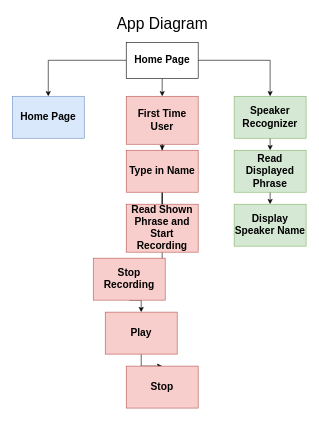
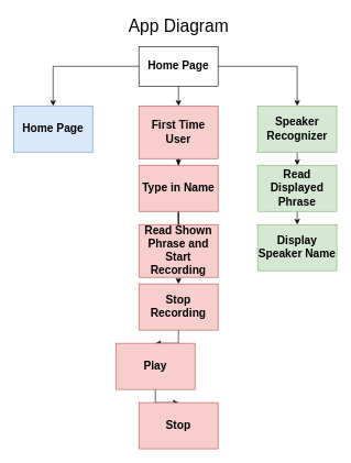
  <mxCell id="0" />
  <mxCell id="1" parent="0" />
  <mxCell id="2" style="edgeStyle=orthogonalEdgeStyle;rounded=0;orthogonalLoop=1;jettySize=auto;html=1;entryX=0.5;entryY=0;entryDx=0;entryDy=0;" edge="1" parent="1" source="5" target="6"><mxGeometry relative="1" as="geometry" /></mxCell>
  <mxCell id="3" style="edgeStyle=orthogonalEdgeStyle;rounded=0;orthogonalLoop=1;jettySize=auto;html=1;exitX=0.5;exitY=1;exitDx=0;exitDy=0;entryX=0.5;entryY=0;entryDx=0;entryDy=0;" edge="1" parent="1" source="5" target="8"><mxGeometry relative="1" as="geometry" /></mxCell>
  <mxCell id="4" style="edgeStyle=orthogonalEdgeStyle;rounded=0;orthogonalLoop=1;jettySize=auto;html=1;" edge="1" parent="1" source="5" target="10"><mxGeometry relative="1" as="geometry" /></mxCell>
  <mxCell id="5" value="Home Page" style="rounded=0;whiteSpace=wrap;html=1;fontSize=17;fontStyle=1" vertex="1" parent="1"><mxGeometry x="210" y="70" width="120" height="60" as="geometry" /></mxCell>
  <mxCell id="6" value="Home Page" style="rounded=0;whiteSpace=wrap;html=1;fillColor=#dae8fc;strokeColor=#6c8ebf;fontSize=17;fontStyle=1" vertex="1" parent="1"><mxGeometry x="20" y="160" width="120" height="70" as="geometry" /></mxCell>
  <mxCell id="7" value="" style="edgeStyle=orthogonalEdgeStyle;rounded=0;orthogonalLoop=1;jettySize=auto;html=1;" edge="1" parent="1" source="8" target="22"><mxGeometry relative="1" as="geometry" /></mxCell>
  <mxCell id="8" value="First Time User" style="rounded=0;whiteSpace=wrap;html=1;fillColor=#f8cecc;strokeColor=#b85450;fontSize=17;fontStyle=1" vertex="1" parent="1"><mxGeometry x="210" y="160" width="120" height="80" as="geometry" /></mxCell>
  <mxCell id="9" style="edgeStyle=orthogonalEdgeStyle;rounded=0;orthogonalLoop=1;jettySize=auto;html=1;exitX=0.5;exitY=1;exitDx=0;exitDy=0;entryX=0.5;entryY=0;entryDx=0;entryDy=0;" edge="1" parent="1" source="10" target="19"><mxGeometry relative="1" as="geometry" /></mxCell>
  <mxCell id="10" value="Speaker Recognizer" style="rounded=0;whiteSpace=wrap;html=1;fillColor=#d5e8d4;strokeColor=#82b366;fontSize=17;fontStyle=1" vertex="1" parent="1"><mxGeometry x="390" y="160" width="120" height="70" as="geometry" /></mxCell>
  <mxCell id="11" style="edgeStyle=orthogonalEdgeStyle;rounded=0;orthogonalLoop=1;jettySize=auto;html=1;exitX=0.5;exitY=1;exitDx=0;exitDy=0;entryX=0.5;entryY=0;entryDx=0;entryDy=0;" edge="1" parent="1" source="12" target="14"><mxGeometry relative="1" as="geometry" /></mxCell>
  <mxCell id="12" value="Read Shown Phrase and Start Recording" style="rounded=0;whiteSpace=wrap;html=1;fillColor=#f8cecc;strokeColor=#b85450;fontSize=17;fontStyle=1" vertex="1" parent="1"><mxGeometry x="210" y="340" width="120" height="80" as="geometry" /></mxCell>
  <mxCell id="13" style="edgeStyle=orthogonalEdgeStyle;rounded=0;orthogonalLoop=1;jettySize=auto;html=1;exitX=0.5;exitY=1;exitDx=0;exitDy=0;entryX=0.5;entryY=0;entryDx=0;entryDy=0;" edge="1" parent="1" source="14" target="16"><mxGeometry relative="1" as="geometry" /></mxCell>
- <mxCell id="14" value="Stop Recording" style="rounded=0;whiteSpace=wrap;html=1;fillColor=#f8cecc;strokeColor=#b85450;fontSize=17;fontStyle=1" vertex="1" parent="1"><mxGeometry x="155" y="430" width="120" height="70" as="geometry" /></mxCell>
+ <mxCell id="14" value="Stop Recording" style="rounded=0;whiteSpace=wrap;html=1;fillColor=#f8cecc;strokeColor=#b85450;fontSize=17;fontStyle=1" vertex="1" parent="1"><mxGeometry x="210" y="430" width="120" height="70" as="geometry" /></mxCell>
  <mxCell id="15" style="edgeStyle=orthogonalEdgeStyle;rounded=0;orthogonalLoop=1;jettySize=auto;html=1;exitX=0.5;exitY=1;exitDx=0;exitDy=0;entryX=0.5;entryY=0;entryDx=0;entryDy=0;" edge="1" parent="1" source="16" target="17"><mxGeometry relative="1" as="geometry" /></mxCell>
  <mxCell id="16" value="Play" style="rounded=0;whiteSpace=wrap;html=1;fillColor=#f8cecc;strokeColor=#b85450;fontSize=17;fontStyle=1" vertex="1" parent="1"><mxGeometry x="175" y="520" width="120" height="70" as="geometry" /></mxCell>
  <mxCell id="17" value="Stop" style="rounded=0;whiteSpace=wrap;html=1;fillColor=#f8cecc;strokeColor=#b85450;fontSize=17;fontStyle=1" vertex="1" parent="1"><mxGeometry x="210" y="610" width="120" height="70" as="geometry" /></mxCell>
  <mxCell id="18" style="edgeStyle=orthogonalEdgeStyle;rounded=0;orthogonalLoop=1;jettySize=auto;html=1;exitX=0.5;exitY=1;exitDx=0;exitDy=0;entryX=0.5;entryY=0;entryDx=0;entryDy=0;" edge="1" parent="1" source="19" target="20"><mxGeometry relative="1" as="geometry" /></mxCell>
  <mxCell id="19" value="Read Displayed Phrase" style="rounded=0;whiteSpace=wrap;html=1;fillColor=#d5e8d4;strokeColor=#82b366;fontSize=17;fontStyle=1" vertex="1" parent="1"><mxGeometry x="390" y="250" width="120" height="70" as="geometry" /></mxCell>
  <mxCell id="20" value="Display Speaker Name" style="rounded=0;whiteSpace=wrap;html=1;fillColor=#d5e8d4;strokeColor=#82b366;fontSize=17;fontStyle=1" vertex="1" parent="1"><mxGeometry x="390" y="340" width="120" height="70" as="geometry" /></mxCell>
  <mxCell id="21" style="edgeStyle=orthogonalEdgeStyle;rounded=0;orthogonalLoop=1;jettySize=auto;html=1;entryX=0.5;entryY=0;entryDx=0;entryDy=0;endArrow=none;" edge="1" parent="1" source="22" target="12"><mxGeometry relative="1" as="geometry" /></mxCell>
  <mxCell id="22" value="Type in Name" style="rounded=0;whiteSpace=wrap;html=1;fillColor=#f8cecc;strokeColor=#b85450;fontSize=17;fontStyle=1" vertex="1" parent="1"><mxGeometry x="210" y="250" width="120" height="70" as="geometry" /></mxCell>
  <mxCell id="23" value="App Diagram" style="text;html=1;align=center;verticalAlign=middle;resizable=0;points=[];autosize=1;strokeWidth=6;fontSize=26;" vertex="1" parent="1"><mxGeometry x="185" y="20" width="170" height="40" as="geometry" /></mxCell>
